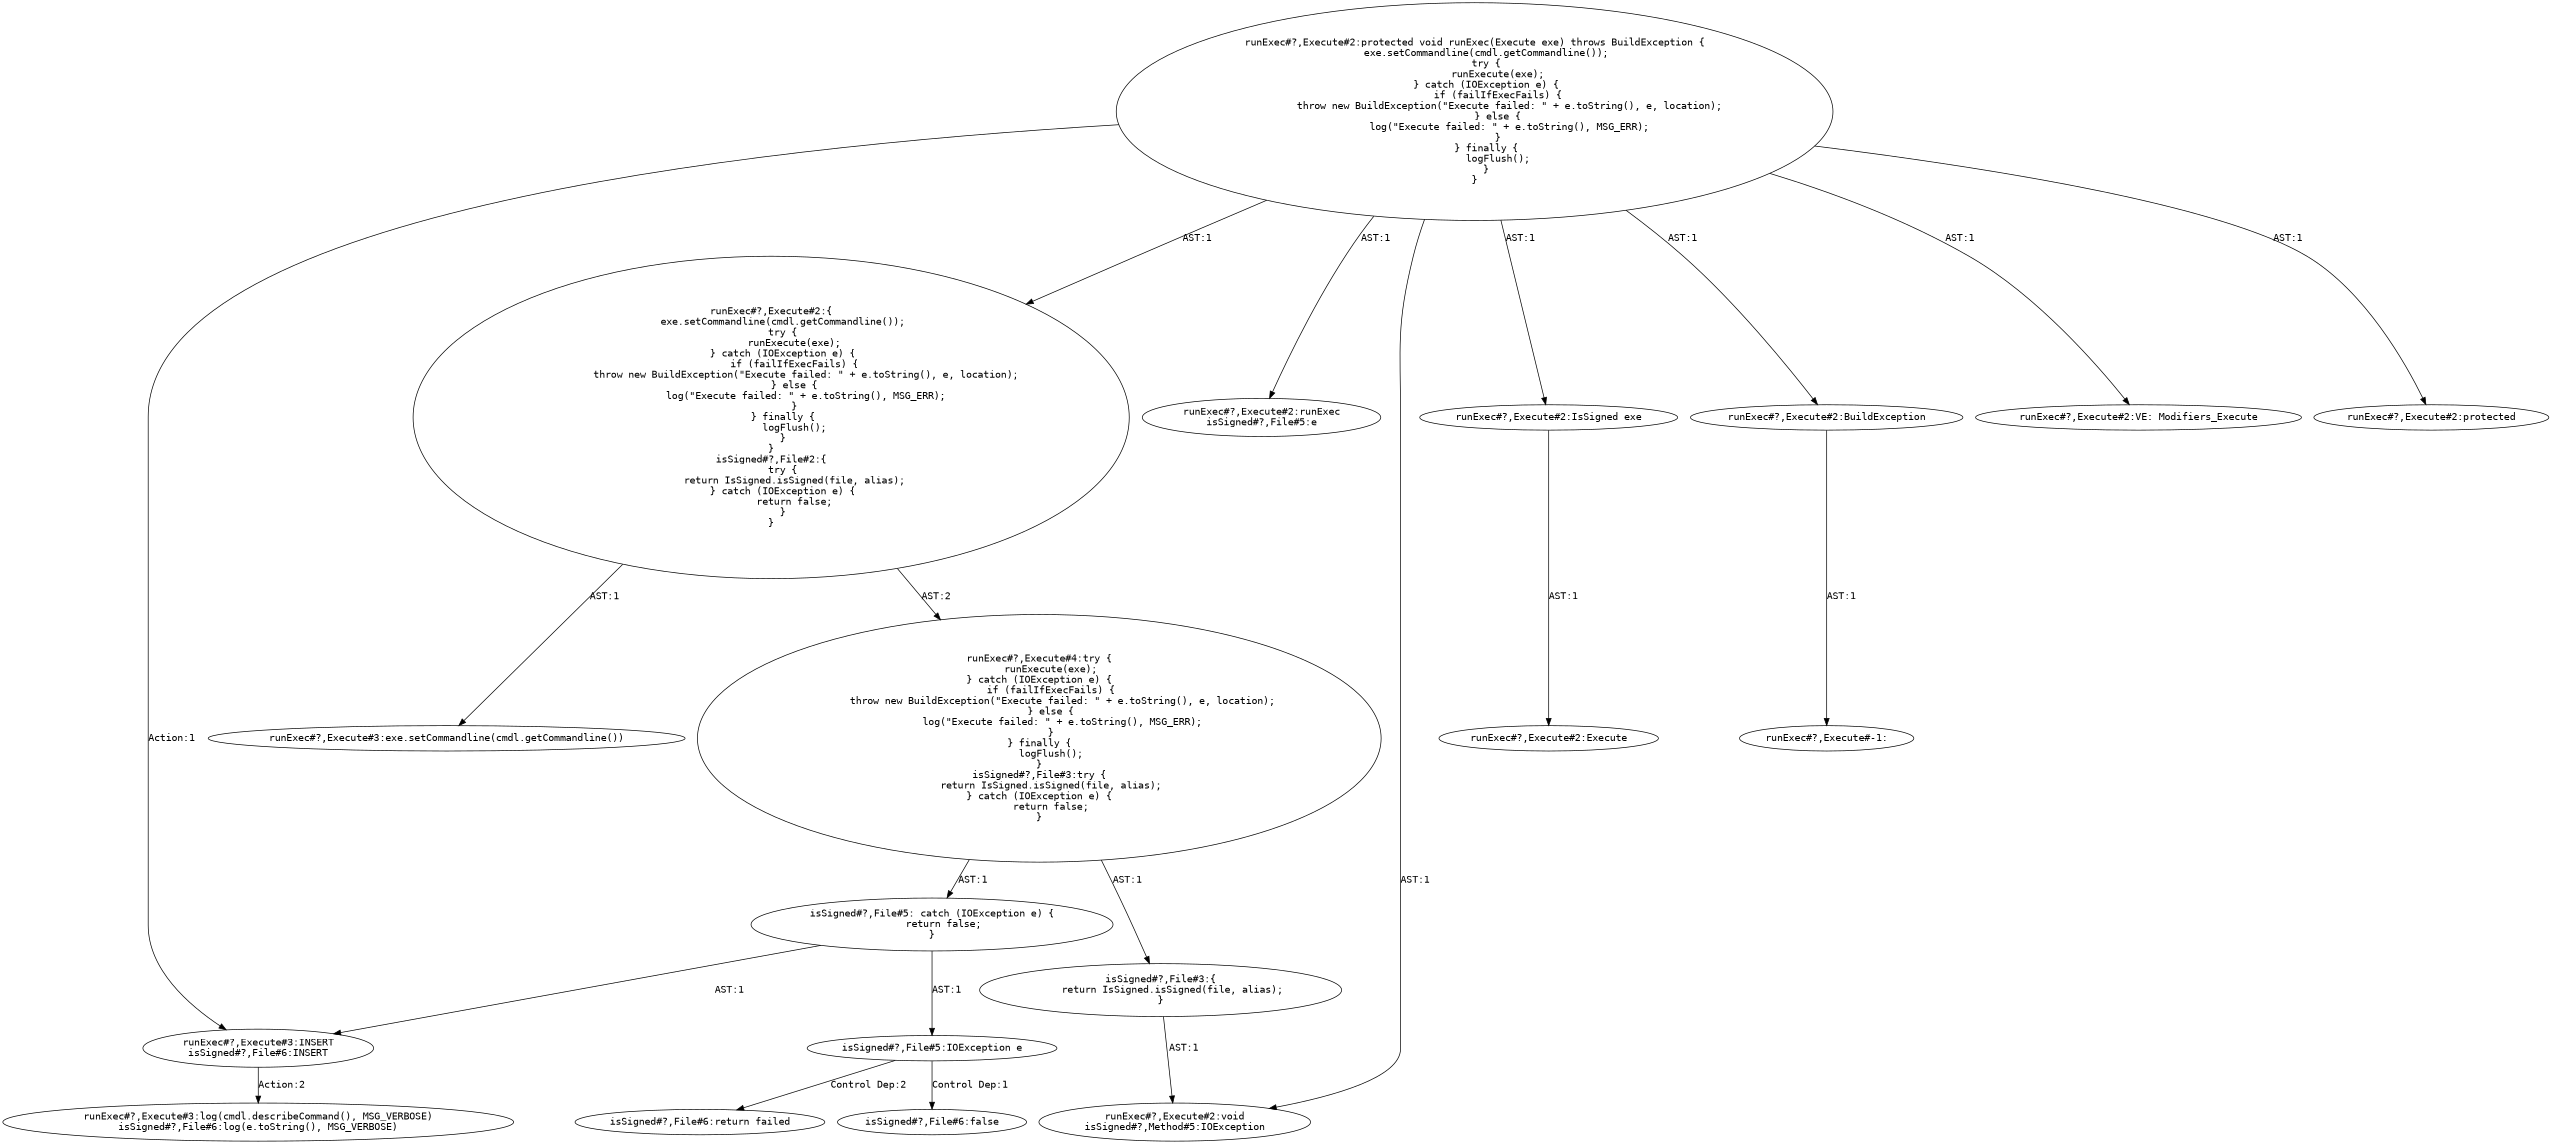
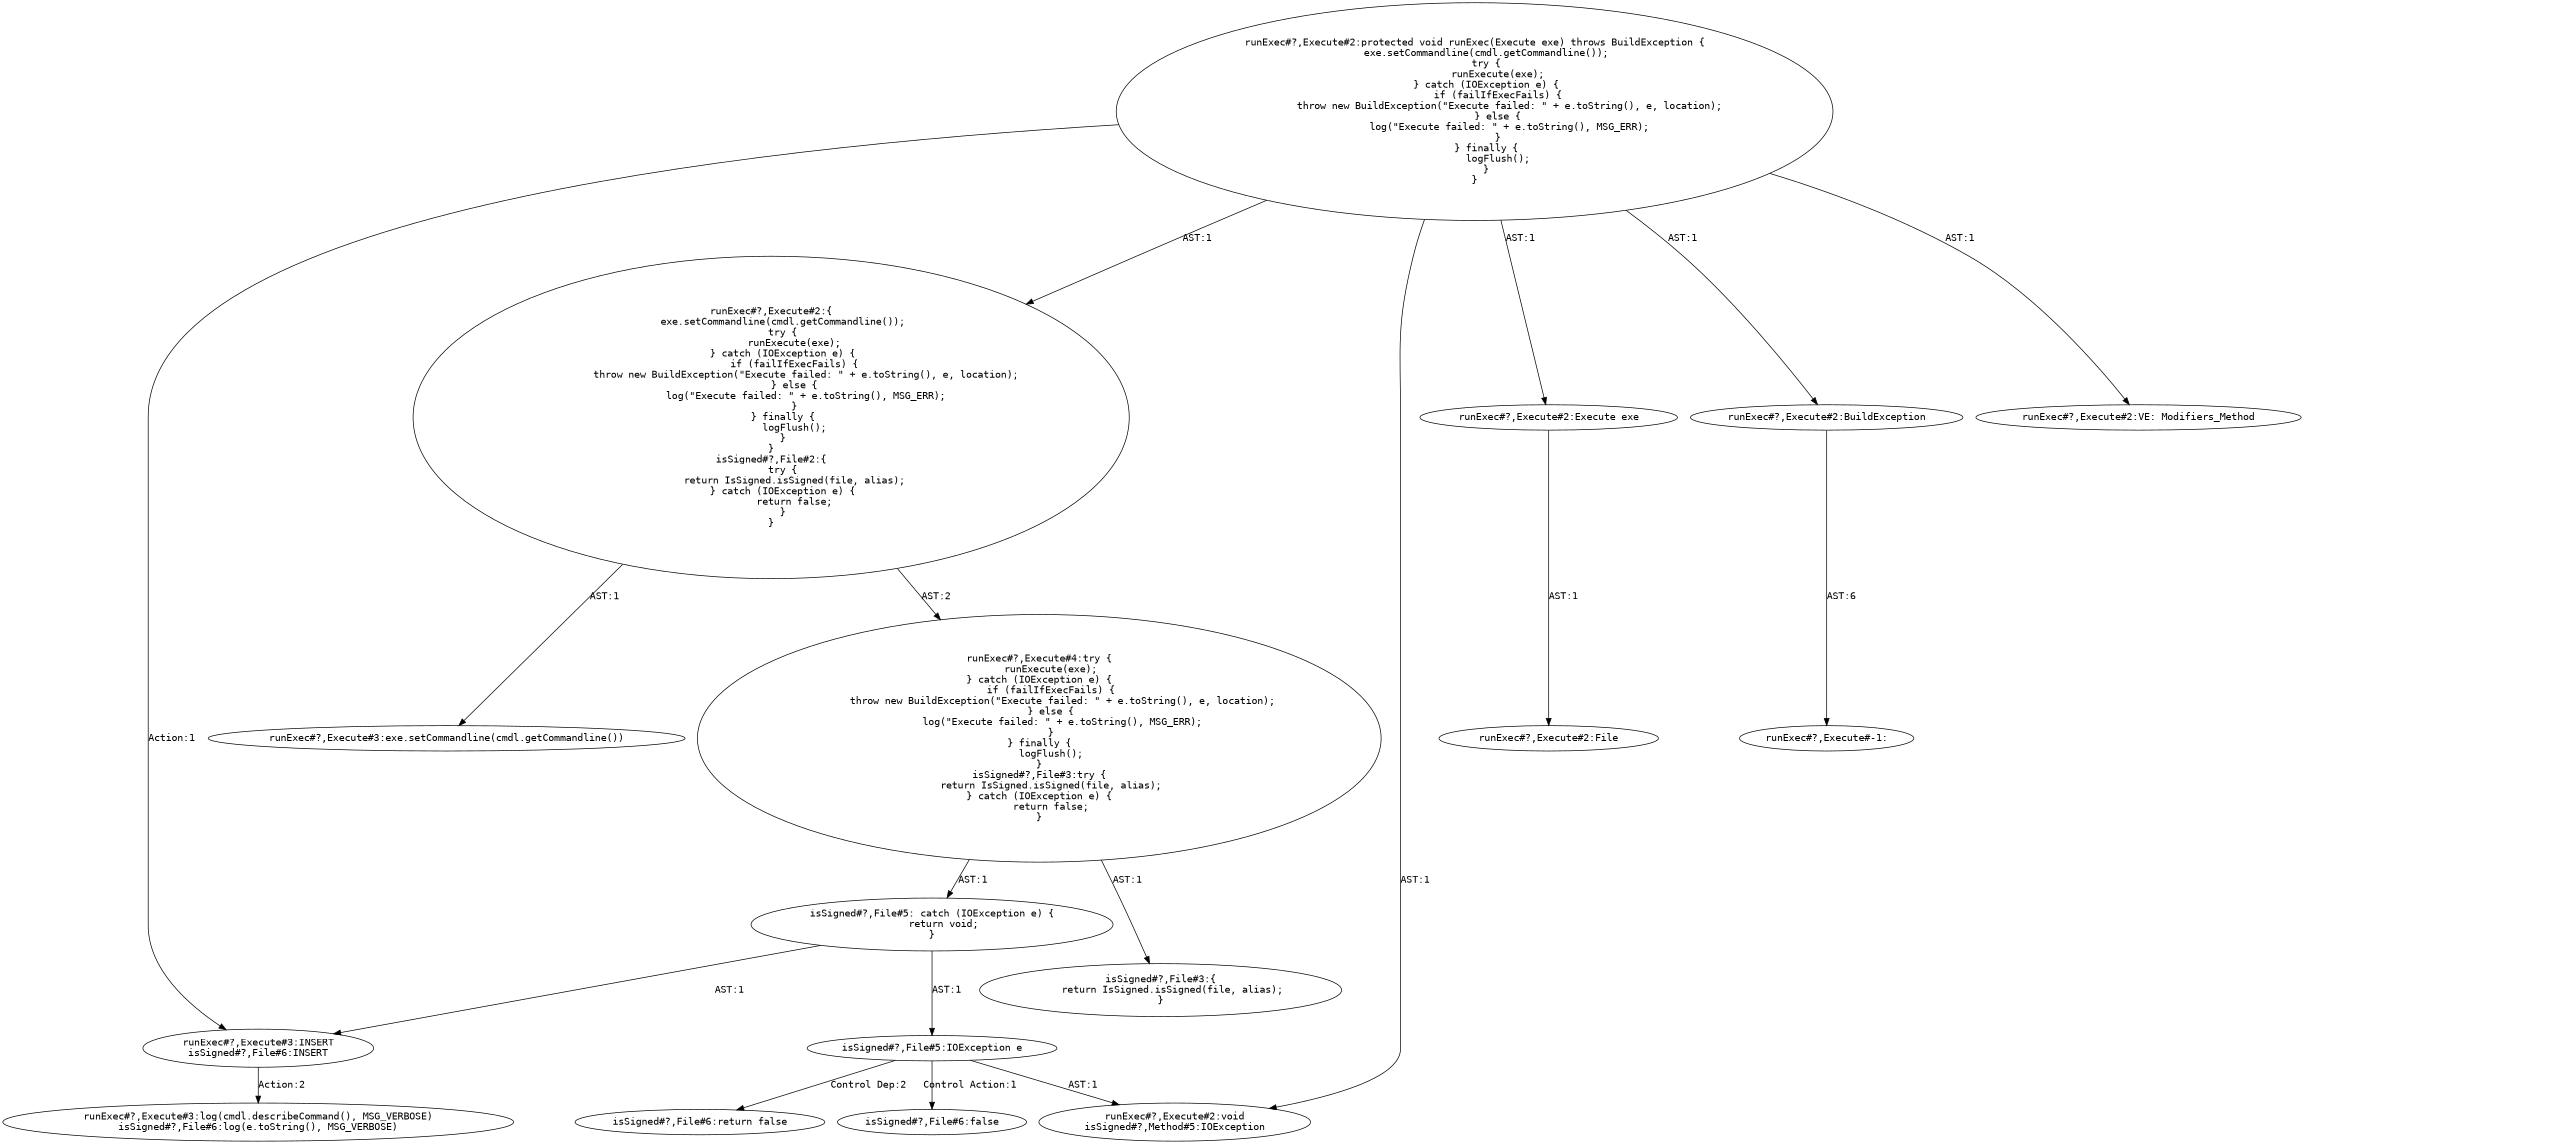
  digraph {
    fontname="DejaVu Sans Mono"
    node [fontname="DejaVu Sans Mono" shape=ellipse]
    edge [fontname="DejaVu Sans Mono"]
    n1 [label="runExec#?,Execute#3:INSERT\nisSigned#?,File#6:INSERT"]
    n2 [label="runExec#?,Execute#3:log(cmdl.describeCommand(), MSG_VERBOSE)\nisSigned#?,File#6:log(e.toString(), MSG_VERBOSE)"]
    n3 [label="runExec#?,Execute#2:protected void runExec(Execute exe) throws BuildException \{\n    exe.setCommandline(cmdl.getCommandline());\n    try \{\n        runExecute(exe);\n    \} catch (IOException e) \{\n        if (failIfExecFails) \{\n            throw new BuildException(\"Execute failed: \" + e.toString(), e, location);\n        \} else \{\n            log(\"Execute failed: \" + e.toString(), MSG_ERR);\n        \}\n    \} finally \{\n        logFlush();\n    \}\n\}"]
-   n4 [label="runExec#?,Execute#2:runExec\nisSigned#?,File#5:e"]
    n5 [label="runExec#?,Execute#2:void\nisSigned#?,Method#5:IOException"]
-   n6 [label="runExec#?,Execute#2:IsSigned exe"]
+   n6 [label="runExec#?,Execute#2:Execute exe"]
    n7 [label="runExec#?,Execute#2:BuildException"]
    n8 [label="runExec#?,Execute#2:\{\n    exe.setCommandline(cmdl.getCommandline());\n    try \{\n        runExecute(exe);\n    \} catch (IOException e) \{\n        if (failIfExecFails) \{\n            throw new BuildException(\"Execute failed: \" + e.toString(), e, location);\n        \} else \{\n            log(\"Execute failed: \" + e.toString(), MSG_ERR);\n        \}\n    \} finally \{\n        logFlush();\n    \}\n\}\nisSigned#?,File#2:\{\n    try \{\n        return IsSigned.isSigned(file, alias);\n    \} catch (IOException e) \{\n        return false;\n    \}\n\}"]
-   n9 [label="runExec#?,Execute#2:VE: Modifiers_Execute"]
-   n10 [label="runExec#?,Execute#2:protected"]
-   n11 [label="runExec#?,Execute#2:Execute"]
+   n9 [label="runExec#?,Execute#2:VE: Modifiers_Method"]
+   n11 [label="runExec#?,Execute#2:File"]
    n12 [label="runExec#?,Execute#-1:"]
    n13 [label="runExec#?,Execute#3:exe.setCommandline(cmdl.getCommandline())"]
    n14 [label="runExec#?,Execute#4:try \{\n    runExecute(exe);\n\} catch (IOException e) \{\n    if (failIfExecFails) \{\n        throw new BuildException(\"Execute failed: \" + e.toString(), e, location);\n    \} else \{\n        log(\"Execute failed: \" + e.toString(), MSG_ERR);\n    \}\n\} finally \{\n    logFlush();\n\}\nisSigned#?,File#3:try \{\n    return IsSigned.isSigned(file, alias);\n\} catch (IOException e) \{\n    return false;\n\}"]
    n15 [label="isSigned#?,File#3:\{\n    return IsSigned.isSigned(file, alias);\n\}"]
-   n16 [label="isSigned#?,File#5: catch (IOException e) \{\n    return false;\n\}"]
+   n16 [label="isSigned#?,File#5: catch (IOException e) \{\n    return void;\n\}"]
    n17 [label="isSigned#?,File#5:IOException e"]
    n18 [label="isSigned#?,File#6:false"]
-   n19 [label="isSigned#?,File#6:return failed"]
+   n19 [label="isSigned#?,File#6:return false"]
    n1 -> n2 [label="Action:2"]
    n3 -> n1 [label="Action:1"]
-   n3 -> n4 [label="AST:1"]
    n3 -> n5 [label="AST:1"]
    n3 -> n6 [label="AST:1"]
    n3 -> n7 [label="AST:1"]
    n3 -> n8 [label="AST:1"]
    n3 -> n9 [label="AST:1"]
-   n3 -> n10 [label="AST:1"]
    n6 -> n11 [label="AST:1"]
-   n7 -> n12 [label="AST:1"]
+   n7 -> n12 [label="AST:6"]
    n8 -> n13 [label="AST:1"]
    n8 -> n14 [label="AST:2"]
    n14 -> n15 [label="AST:1"]
    n14 -> n16 [label="AST:1"]
    n16 -> n1 [label="AST:1"]
    n16 -> n17 [label="AST:1"]
-   n15 -> n5 [label="AST:1"]
-   n17 -> n18 [label="Control Dep:1"]
+   n17 -> n5 [label="AST:1"]
+   n17 -> n18 [label="Control Action:1"]
    n17 -> n19 [label="Control Dep:2"]
  }
